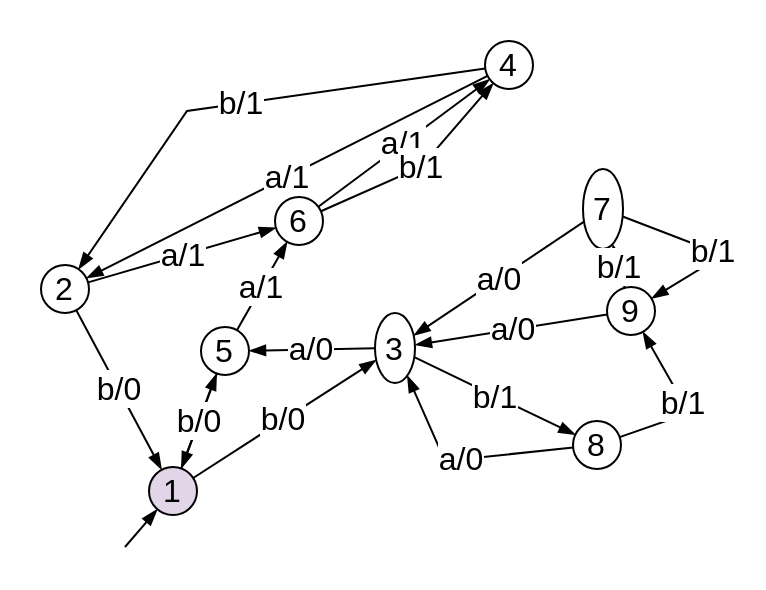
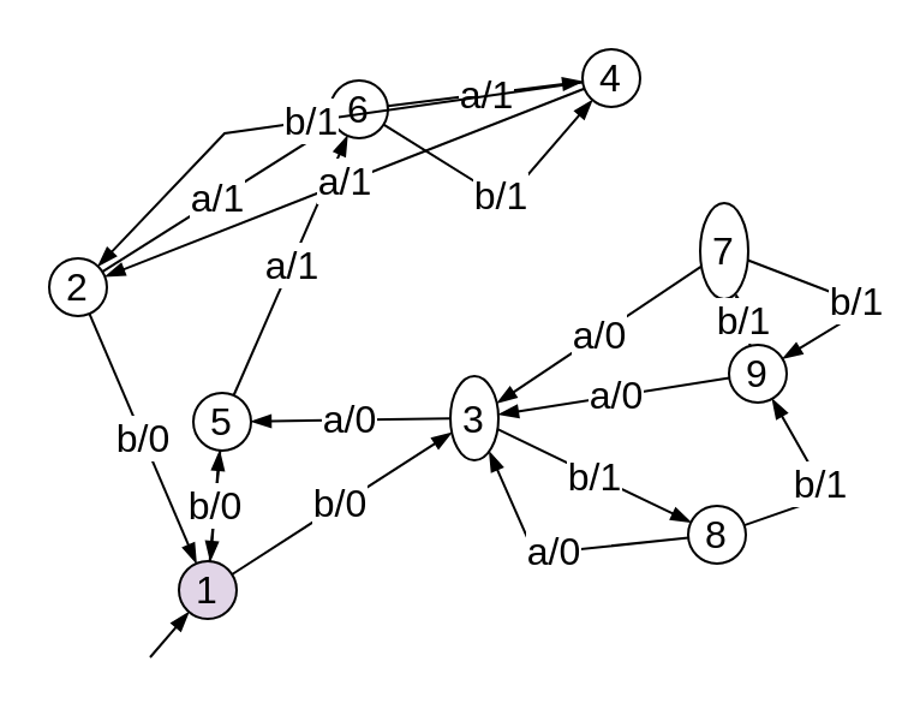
  <mxCell id="0" />
  <mxCell id="1" parent="0" />
  <mxCell id="2" value="1" style="ellipse;whiteSpace=wrap;html=1;fontFamily=Helvetica;fontSize=16;fillColor=#e1d5e7;" vertex="1" parent="1"><mxGeometry x="74" y="233" width="24" height="24" as="geometry" /></mxCell>
- <mxCell id="3" value="5" style="ellipse;whiteSpace=wrap;html=1;fontFamily=Helvetica;fontSize=16;" vertex="1" parent="1"><mxGeometry x="100" y="163" width="24" height="24" as="geometry" /></mxCell>
+ <mxCell id="3" value="5" style="ellipse;whiteSpace=wrap;html=1;fontFamily=Helvetica;fontSize=16;" vertex="1" parent="1"><mxGeometry x="80" y="163" width="24" height="24" as="geometry" /></mxCell>
  <mxCell id="4" value="3" style="ellipse;whiteSpace=wrap;html=1;fontFamily=Helvetica;fontSize=16;" vertex="1" parent="1"><mxGeometry x="187" y="156" width="20" height="35" as="geometry" /></mxCell>
  <mxCell id="5" value="b/0" style="edgeStyle=none;shape=connector;rounded=0;orthogonalLoop=1;jettySize=auto;html=1;labelBackgroundColor=default;fontFamily=Helvetica;fontSize=16;fontColor=default;endArrow=blockThin;endFill=1;" edge="1" parent="1" source="2" target="4"><mxGeometry relative="1" as="geometry"><mxPoint x="157" y="243" as="sourcePoint" /><mxPoint x="251" y="330" as="targetPoint" /></mxGeometry></mxCell>
  <mxCell id="6" style="edgeStyle=none;shape=connector;rounded=0;orthogonalLoop=1;jettySize=auto;html=1;labelBackgroundColor=default;fontFamily=Helvetica;fontSize=16;fontColor=default;endArrow=blockThin;endFill=1;" edge="1" parent="1" target="2"><mxGeometry relative="1" as="geometry"><mxPoint x="62" y="273" as="sourcePoint" /><mxPoint x="99" y="221.726" as="targetPoint" /></mxGeometry></mxCell>
  <mxCell id="7" value="a/0" style="edgeStyle=none;shape=connector;rounded=0;orthogonalLoop=1;jettySize=auto;html=1;labelBackgroundColor=default;fontFamily=Helvetica;fontSize=16;fontColor=default;endArrow=blockThin;endFill=1;" edge="1" parent="1" source="2" target="3"><mxGeometry relative="1" as="geometry"><mxPoint x="176.84" y="372.09" as="sourcePoint" /><mxPoint x="247.84" y="338.09" as="targetPoint" /></mxGeometry></mxCell>
- <mxCell id="8" value="6" style="ellipse;whiteSpace=wrap;html=1;fontFamily=Helvetica;fontSize=16;" vertex="1" parent="1"><mxGeometry x="137" y="98" width="24" height="24" as="geometry" /></mxCell>
+ <mxCell id="8" value="6" style="ellipse;whiteSpace=wrap;html=1;fontFamily=Helvetica;fontSize=16;" vertex="1" parent="1"><mxGeometry x="137" y="33" width="24" height="24" as="geometry" /></mxCell>
  <mxCell id="9" value="a/1" style="edgeStyle=none;shape=connector;rounded=0;orthogonalLoop=1;jettySize=auto;html=1;labelBackgroundColor=default;fontFamily=Helvetica;fontSize=16;fontColor=default;endArrow=blockThin;endFill=1;" edge="1" parent="1" source="3" target="8"><mxGeometry relative="1" as="geometry"><mxPoint x="271.51" y="269.49" as="sourcePoint" /><mxPoint x="321.51" y="219.49" as="targetPoint" /></mxGeometry></mxCell>
  <mxCell id="10" value="a/0" style="edgeStyle=none;shape=connector;rounded=0;orthogonalLoop=1;jettySize=auto;html=1;labelBackgroundColor=default;fontFamily=Helvetica;fontSize=16;fontColor=default;endArrow=blockThin;endFill=1;" edge="1" parent="1" source="4" target="3"><mxGeometry relative="1" as="geometry"><mxPoint x="205" y="210" as="sourcePoint" /><mxPoint x="296" y="210" as="targetPoint" /><Array as="points" /></mxGeometry></mxCell>
  <mxCell id="11" value="4" style="ellipse;whiteSpace=wrap;html=1;fontFamily=Helvetica;fontSize=16;" vertex="1" parent="1"><mxGeometry x="242" y="20" width="24" height="24" as="geometry" /></mxCell>
  <mxCell id="12" value="a/1" style="edgeStyle=none;shape=connector;rounded=0;orthogonalLoop=1;jettySize=auto;html=1;labelBackgroundColor=default;fontFamily=Helvetica;fontSize=16;fontColor=default;endArrow=blockThin;endFill=1;" edge="1" parent="1" source="8" target="11"><mxGeometry relative="1" as="geometry"><mxPoint x="205.84" y="306.49" as="sourcePoint" /><mxPoint x="235.84" y="367.49" as="targetPoint" /><Array as="points" /></mxGeometry></mxCell>
- <mxCell id="13" value="2" style="ellipse;whiteSpace=wrap;html=1;fontFamily=Helvetica;fontSize=16;" vertex="1" parent="1"><mxGeometry x="20" y="132" width="24" height="24" as="geometry" /></mxCell>
+ <mxCell id="13" value="2" style="ellipse;whiteSpace=wrap;html=1;fontFamily=Helvetica;fontSize=16;" vertex="1" parent="1"><mxGeometry x="20" y="107" width="24" height="24" as="geometry" /></mxCell>
  <mxCell id="14" value="b/0" style="edgeStyle=none;shape=connector;rounded=0;orthogonalLoop=1;jettySize=auto;html=1;labelBackgroundColor=default;fontFamily=Helvetica;fontSize=16;fontColor=default;endArrow=blockThin;endFill=1;" edge="1" parent="1" source="13" target="2"><mxGeometry relative="1" as="geometry"><mxPoint x="195.09" y="296.57" as="sourcePoint" /><mxPoint x="121.09" y="306.57" as="targetPoint" /><Array as="points" /></mxGeometry></mxCell>
  <mxCell id="15" value="b/0" style="edgeStyle=none;shape=connector;rounded=0;orthogonalLoop=1;jettySize=auto;html=1;labelBackgroundColor=default;fontFamily=Helvetica;fontSize=16;fontColor=default;endArrow=blockThin;endFill=1;" edge="1" parent="1" source="3" target="2"><mxGeometry relative="1" as="geometry"><mxPoint x="178" y="300" as="sourcePoint" /><mxPoint x="152.96" y="274.4" as="targetPoint" /></mxGeometry></mxCell>
  <mxCell id="16" value="b/1" style="edgeStyle=none;shape=connector;rounded=0;orthogonalLoop=1;jettySize=auto;html=1;labelBackgroundColor=default;fontFamily=Helvetica;fontSize=16;fontColor=default;endArrow=blockThin;endFill=1;" edge="1" parent="1" source="8" target="11"><mxGeometry x="-0.003" relative="1" as="geometry"><mxPoint x="351.27" y="234.45" as="sourcePoint" /><mxPoint x="239" y="58" as="targetPoint" /><Array as="points"><mxPoint x="210" y="83" /></Array><mxPoint as="offset" /></mxGeometry></mxCell>
  <mxCell id="17" value="b/1" style="edgeStyle=none;shape=connector;rounded=0;orthogonalLoop=1;jettySize=auto;html=1;labelBackgroundColor=default;fontFamily=Helvetica;fontSize=16;fontColor=default;endArrow=blockThin;endFill=1;" edge="1" parent="1" source="4" target="22"><mxGeometry relative="1" as="geometry"><mxPoint x="203.71" y="297.45" as="sourcePoint" /><mxPoint x="137" y="176" as="targetPoint" /></mxGeometry></mxCell>
  <mxCell id="18" value="a/1" style="edgeStyle=none;shape=connector;rounded=0;orthogonalLoop=1;jettySize=auto;html=1;labelBackgroundColor=default;fontFamily=Helvetica;fontSize=16;fontColor=default;endArrow=blockThin;endFill=1;" edge="1" parent="1" source="13" target="8"><mxGeometry x="0.002" relative="1" as="geometry"><mxPoint x="120.84" y="271.17" as="sourcePoint" /><mxPoint x="150.84" y="332.17" as="targetPoint" /><Array as="points" /><mxPoint as="offset" /></mxGeometry></mxCell>
  <mxCell id="19" value="b/1" style="edgeStyle=none;shape=connector;rounded=0;orthogonalLoop=1;jettySize=auto;html=1;labelBackgroundColor=default;fontFamily=Helvetica;fontSize=16;fontColor=default;endArrow=blockThin;endFill=1;" edge="1" parent="1" source="11" target="13"><mxGeometry relative="1" as="geometry"><mxPoint x="158" y="32.07" as="sourcePoint" /><mxPoint x="150" y="24.07" as="targetPoint" /><Array as="points"><mxPoint x="93" y="55" /></Array></mxGeometry></mxCell>
  <mxCell id="20" value="a/1" style="edgeStyle=none;shape=connector;rounded=0;orthogonalLoop=1;jettySize=auto;html=1;labelBackgroundColor=default;fontFamily=Helvetica;fontSize=16;fontColor=default;endArrow=blockThin;endFill=1;" edge="1" parent="1" source="11" target="13"><mxGeometry relative="1" as="geometry"><mxPoint x="37.69" y="311.28" as="sourcePoint" /><mxPoint x="214.69" y="352.28" as="targetPoint" /><Array as="points" /></mxGeometry></mxCell>
  <mxCell id="21" value="7" style="ellipse;whiteSpace=wrap;html=1;fontFamily=Helvetica;fontSize=16;" vertex="1" parent="1"><mxGeometry x="291" y="84" width="20" height="40" as="geometry" /></mxCell>
  <mxCell id="22" value="8" style="ellipse;whiteSpace=wrap;html=1;fontFamily=Helvetica;fontSize=16;" vertex="1" parent="1"><mxGeometry x="286" y="210" width="24" height="24" as="geometry" /></mxCell>
  <mxCell id="23" value="9" style="ellipse;whiteSpace=wrap;html=1;fontFamily=Helvetica;fontSize=16;" vertex="1" parent="1"><mxGeometry x="303" y="143" width="24" height="24" as="geometry" /></mxCell>
  <mxCell id="24" value="a/0" style="edgeStyle=none;shape=connector;rounded=0;orthogonalLoop=1;jettySize=auto;html=1;labelBackgroundColor=default;fontFamily=Helvetica;fontSize=16;fontColor=default;endArrow=blockThin;endFill=1;" edge="1" parent="1" source="22" target="4"><mxGeometry relative="1" as="geometry"><mxPoint x="358" y="169" as="sourcePoint" /><mxPoint x="210" y="228" as="targetPoint" /><Array as="points"><mxPoint x="222" y="230" /></Array></mxGeometry></mxCell>
  <mxCell id="25" value="b/1" style="edgeStyle=none;shape=connector;rounded=0;orthogonalLoop=1;jettySize=auto;html=1;labelBackgroundColor=default;fontFamily=Helvetica;fontSize=16;fontColor=default;endArrow=blockThin;endFill=1;" edge="1" parent="1" source="22" target="23"><mxGeometry relative="1" as="geometry"><mxPoint x="385" y="227" as="sourcePoint" /><mxPoint x="319.11" y="135.98" as="targetPoint" /><Array as="points"><mxPoint x="344" y="206" /></Array></mxGeometry></mxCell>
  <mxCell id="26" value="b/1" style="edgeStyle=none;shape=connector;rounded=0;orthogonalLoop=1;jettySize=auto;html=1;labelBackgroundColor=default;fontFamily=Helvetica;fontSize=16;fontColor=default;endArrow=blockThin;endFill=1;" edge="1" parent="1" source="23" target="21"><mxGeometry relative="1" as="geometry"><mxPoint x="344.49" y="65.14" as="sourcePoint" /><mxPoint x="399.49" y="-15.86" as="targetPoint" /></mxGeometry></mxCell>
  <mxCell id="27" value="a/0" style="edgeStyle=none;shape=connector;rounded=0;orthogonalLoop=1;jettySize=auto;html=1;labelBackgroundColor=default;fontFamily=Helvetica;fontSize=16;fontColor=default;endArrow=blockThin;endFill=1;" edge="1" parent="1" source="23" target="4"><mxGeometry x="-0.004" relative="1" as="geometry"><mxPoint x="350.5" y="59.63" as="sourcePoint" /><mxPoint x="411.5" y="-18.37" as="targetPoint" /><Array as="points" /><mxPoint as="offset" /></mxGeometry></mxCell>
  <mxCell id="28" value="a/0" style="edgeStyle=none;shape=connector;rounded=0;orthogonalLoop=1;jettySize=auto;html=1;labelBackgroundColor=default;fontFamily=Helvetica;fontSize=16;fontColor=default;endArrow=blockThin;endFill=1;" edge="1" parent="1" source="21" target="4"><mxGeometry relative="1" as="geometry"><mxPoint x="417.4" y="-23.92" as="sourcePoint" /><mxPoint x="252.4" y="20.08" as="targetPoint" /><Array as="points" /></mxGeometry></mxCell>
  <mxCell id="29" value="b/1" style="edgeStyle=none;shape=connector;rounded=0;orthogonalLoop=1;jettySize=auto;html=1;labelBackgroundColor=default;fontFamily=Helvetica;fontSize=16;fontColor=default;endArrow=blockThin;endFill=1;" edge="1" parent="1" source="21" target="23"><mxGeometry relative="1" as="geometry"><mxPoint x="309" y="15" as="sourcePoint" /><mxPoint x="327" y="15" as="targetPoint" /><Array as="points"><mxPoint x="361" y="127" /></Array></mxGeometry></mxCell>
